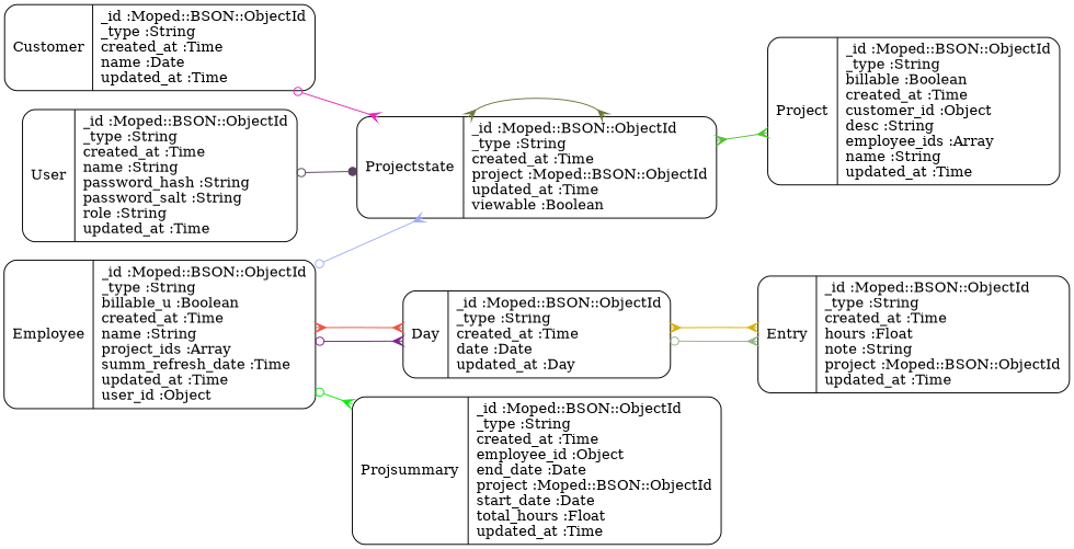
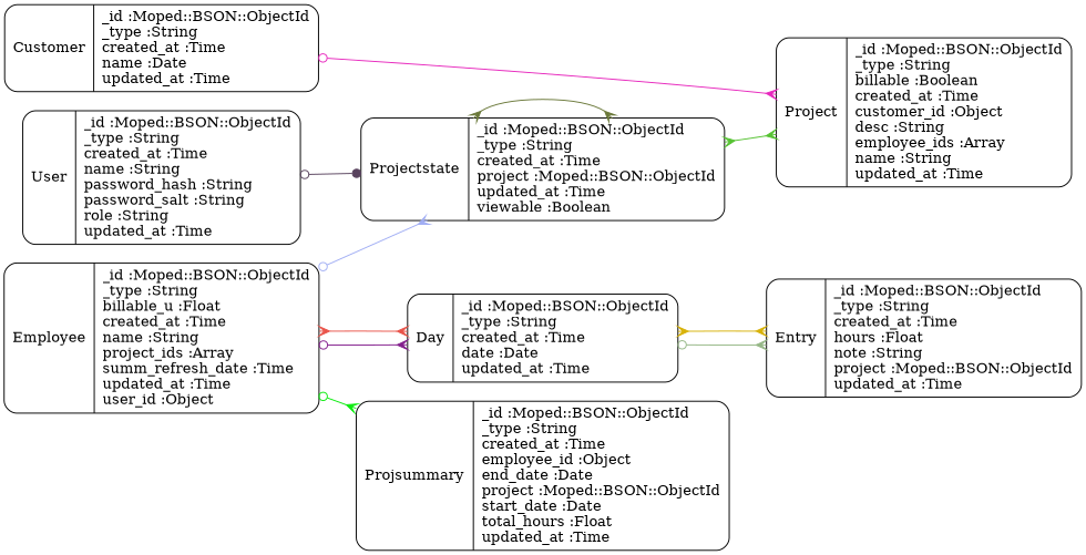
  digraph {
    rankdir=LR
    splines=true
    node [shape=Mrecord]
    edge [arrowhead=crow arrowtail=odot dir=both]
    n1 [label="{Customer|_id :Moped::BSON::ObjectId\l_type :String\lcreated_at :Time\lname :Date\lupdated_at :Time\l}"]
    n2 [label="{Project|_id :Moped::BSON::ObjectId\l_type :String\lbillable :Boolean\lcreated_at :Time\lcustomer_id :Object\ldesc :String\lemployee_ids :Array\lname :String\lupdated_at :Time\l}"]
-   n3 [label="{Day|_id :Moped::BSON::ObjectId\l_type :String\lcreated_at :Time\ldate :Date\lupdated_at :Day\l}"]
-   n4 [label="{Employee|_id :Moped::BSON::ObjectId\l_type :String\lbillable_u :Boolean\lcreated_at :Time\lname :String\lproject_ids :Array\lsumm_refresh_date :Time\lupdated_at :Time\luser_id :Object\l}"]
+   n3 [label="{Day|_id :Moped::BSON::ObjectId\l_type :String\lcreated_at :Time\ldate :Date\lupdated_at :Time\l}"]
+   n4 [label="{Employee|_id :Moped::BSON::ObjectId\l_type :String\lbillable_u :Float\lcreated_at :Time\lname :String\lproject_ids :Array\lsumm_refresh_date :Time\lupdated_at :Time\luser_id :Object\l}"]
    n5 [label="{Entry|_id :Moped::BSON::ObjectId\l_type :String\lcreated_at :Time\lhours :Float\lnote :String\lproject :Moped::BSON::ObjectId\lupdated_at :Time\l}"]
    n6 [label="{Projectstate|_id :Moped::BSON::ObjectId\l_type :String\lcreated_at :Time\lproject :Moped::BSON::ObjectId\lupdated_at :Time\lviewable :Boolean\l}"]
    n7 [label="{Projsummary|_id :Moped::BSON::ObjectId\l_type :String\lcreated_at :Time\lemployee_id :Object\lend_date :Date\lproject :Moped::BSON::ObjectId\lstart_date :Date\ltotal_hours :Float\lupdated_at :Time\l}"]
    n8 [label="{User|_id :Moped::BSON::ObjectId\l_type :String\lcreated_at :Time\lname :String\lpassword_hash :String\lpassword_salt :String\lrole :String\lupdated_at :Time\l}"]
-   n1 -> n6 [color="#E727BD"]
+   n1 -> n2 [color="#E727BD"]
    n3 -> n4 [arrowtail=crow color="#E95349"]
    n3 -> n5 [color="#95B786"]
    n4 -> n3 [color="#831F8D"]
    n4 -> n6 [color="#A1AEF4"]
    n4 -> n7 [color="#0AEC0D"]
    n5 -> n3 [arrowtail=crow color="#D7B107"]
    n6 -> n2 [arrowtail=crow color="#55C231"]
    n6 -> n6 [arrowtail=crow color="#6A7839"]
    n8 -> n6 [arrowhead=dot color="#59435E"]
  }
